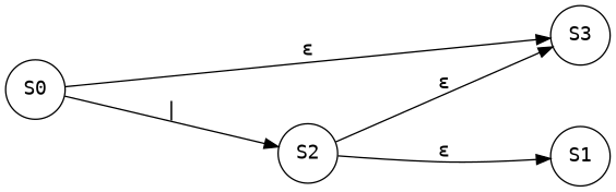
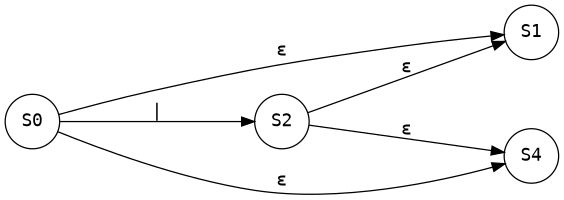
  digraph {
    fontname="DejaVu Sans Mono"
    nodesep=0.5
    rankdir=LR
    ranksep=2
    node [fontname="DejaVu Sans Mono" shape=circle]
    edge [fontname="DejaVu Sans Mono"]
    S0
    S1
-   S3
+   S3 [label=S4]
    S2
+   S0 -> S1 [label="ε"]
    S0 -> S3 [label="ε"]
    S0 -> S2 [label="\|"]
    S2 -> S1 [label="ε"]
    S2 -> S3 [label="ε"]
  }
